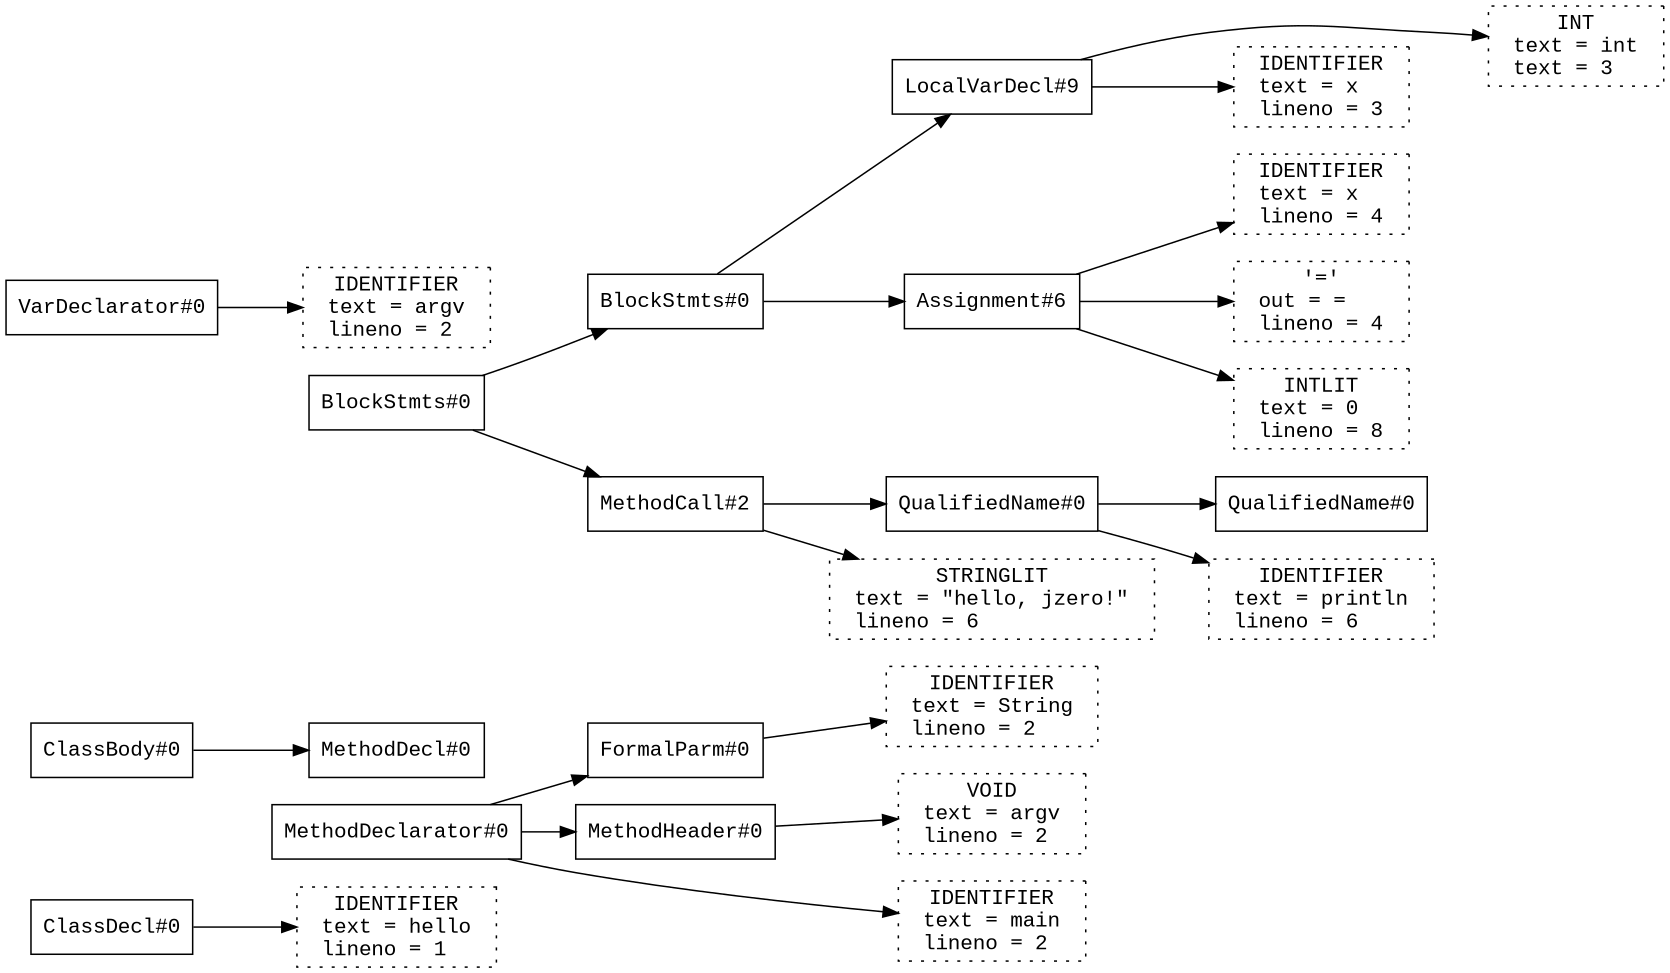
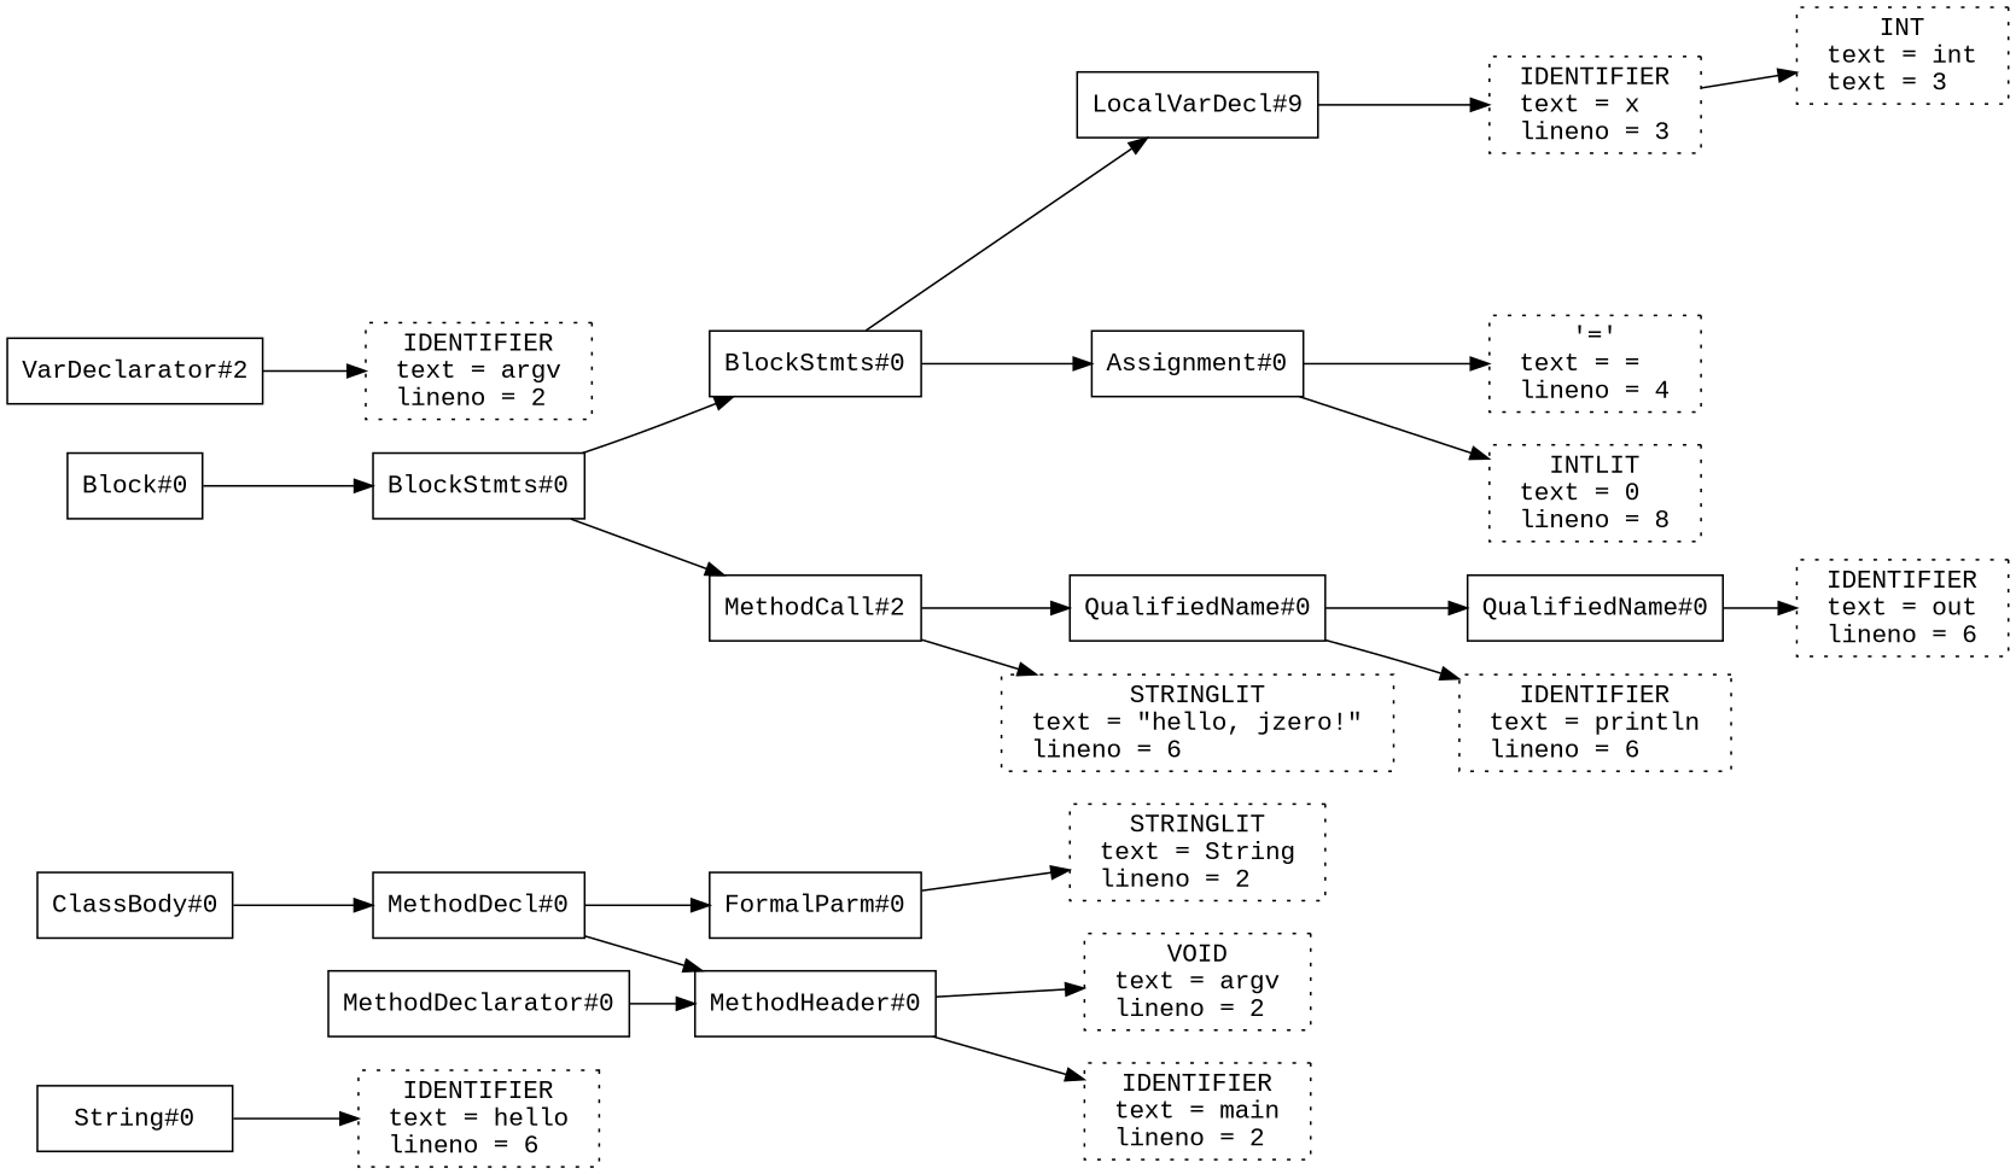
  digraph {
    fontname="Liberation Mono"
    rankdir=LR
    node [fontname="Liberation Mono" shape=box]
    edge [fontname="Liberation Mono"]
-   n1 [label="ClassDecl#0"]
-   n2 [label=" IDENTIFIER \n text = hello \l lineno = 1 \l" style=dotted]
+   n1 [label="String#0"]
+   n2 [label=" IDENTIFIER \n text = hello \l lineno = 6 \l" style=dotted]
    n3 [label="ClassBody#0"]
    n4 [label="MethodDecl#0"]
    n5 [label="MethodHeader#0"]
    n6 [label=" VOID \n text = argv \l lineno = 2 \l" style=dotted]
+   n7 [label="Block#0"]
    n8 [label="BlockStmts#0"]
    n9 [label="MethodDeclarator#0"]
    n10 [label=" IDENTIFIER \n text = main \l lineno = 2 \l" style=dotted]
    n11 [label="FormalParm#0"]
-   n12 [label=" IDENTIFIER \n text = String \l lineno = 2 \l" style=dotted]
-   n13 [label="VarDeclarator#0"]
+   n12 [label=" STRINGLIT \n text = String \l lineno = 2 \l" style=dotted]
+   n13 [label="VarDeclarator#2"]
    n14 [label=" IDENTIFIER \n text = argv \l lineno = 2 \l" style=dotted]
    n15 [label="BlockStmts#0"]
    n16 [label="MethodCall#2"]
    n17 [label="LocalVarDecl#9"]
-   n18 [label="Assignment#6"]
+   n18 [label="Assignment#0"]
    n19 [label="QualifiedName#0"]
    n20 [label=" STRINGLIT \n text = \"hello, jzero!\" \l lineno = 6 \l" style=dotted]
    n21 [label=" INT \n text = int \l text = 3 \l" style=dotted]
    n22 [label=" IDENTIFIER \n text = x \l lineno = 3 \l" style=dotted]
-   n23 [label=" IDENTIFIER \n text = x \l lineno = 4 \l" style=dotted]
-   n24 [label=" '=' \n out = = \l lineno = 4 \l" style=dotted]
+   n24 [label=" '=' \n text = = \l lineno = 4 \l" style=dotted]
    n25 [label=" INTLIT \n text = 0 \l lineno = 8 \l" style=dotted]
    n26 [label="QualifiedName#0"]
    n27 [label=" IDENTIFIER \n text = println \l lineno = 6 \l" style=dotted]
+   n28 [label=" IDENTIFIER \n text = out \l lineno = 6 \l" style=dotted]
    n1 -> n2
    n3 -> n4
+   n4 -> n5
    n5 -> n6
+   n7 -> n8
    n8 -> n15
    n8 -> n16
    n9 -> n5
-   n9 -> n10
-   n9 -> n11
+   n5 -> n10
+   n4 -> n11
    n11 -> n12
    n13 -> n14
    n15 -> n17
    n15 -> n18
    n16 -> n19
    n16 -> n20
-   n17 -> n21
+   n22 -> n21
    n17 -> n22
-   n18 -> n23
    n18 -> n24
    n18 -> n25
    n19 -> n26
    n19 -> n27
+   n26 -> n28
  }
